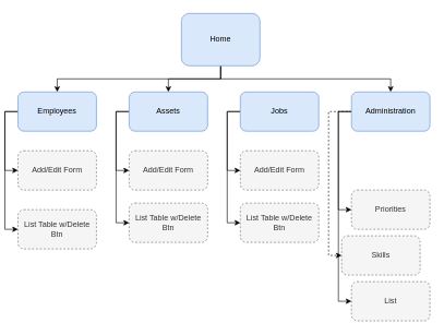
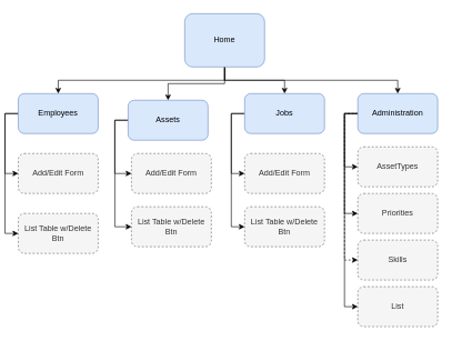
  <mxCell id="0" />
  <mxCell id="1" parent="0" />
  <mxCell id="2" style="edgeStyle=orthogonalEdgeStyle;rounded=0;orthogonalLoop=1;jettySize=auto;html=1;exitX=0.5;exitY=1;exitDx=0;exitDy=0;entryX=0.5;entryY=0;entryDx=0;entryDy=0;" edge="1" parent="1" source="6" target="9"><mxGeometry relative="1" as="geometry" /></mxCell>
+ <mxCell id="3" value="" style="edgeStyle=orthogonalEdgeStyle;rounded=0;orthogonalLoop=1;jettySize=auto;html=1;" edge="1" parent="1" source="6" target="15"><mxGeometry relative="1" as="geometry" /></mxCell>
  <mxCell id="4" style="edgeStyle=orthogonalEdgeStyle;rounded=0;orthogonalLoop=1;jettySize=auto;html=1;exitX=0.5;exitY=1;exitDx=0;exitDy=0;entryX=0.5;entryY=0;entryDx=0;entryDy=0;" edge="1" parent="1" source="6" target="20"><mxGeometry relative="1" as="geometry" /></mxCell>
  <mxCell id="5" style="edgeStyle=orthogonalEdgeStyle;rounded=0;orthogonalLoop=1;jettySize=auto;html=1;exitX=0.5;exitY=1;exitDx=0;exitDy=0;" edge="1" parent="1" source="6" target="12"><mxGeometry relative="1" as="geometry" /></mxCell>
  <mxCell id="6" value="Home" style="rounded=1;whiteSpace=wrap;html=1;fillColor=#dae8fc;strokeColor=#6c8ebf;" vertex="1" parent="1"><mxGeometry x="270" y="20" width="120" height="80" as="geometry" /></mxCell>
  <mxCell id="7" style="edgeStyle=orthogonalEdgeStyle;rounded=0;orthogonalLoop=1;jettySize=auto;html=1;exitX=0;exitY=0.5;exitDx=0;exitDy=0;entryX=0;entryY=0.5;entryDx=0;entryDy=0;" edge="1" parent="1" source="9" target="21"><mxGeometry relative="1" as="geometry" /></mxCell>
  <mxCell id="8" style="edgeStyle=orthogonalEdgeStyle;rounded=0;orthogonalLoop=1;jettySize=auto;html=1;exitX=0;exitY=0.5;exitDx=0;exitDy=0;entryX=0;entryY=0.5;entryDx=0;entryDy=0;" edge="1" parent="1" source="9" target="22"><mxGeometry relative="1" as="geometry" /></mxCell>
  <mxCell id="9" value="Employees" style="rounded=1;whiteSpace=wrap;html=1;fillColor=#dae8fc;strokeColor=#6c8ebf;" vertex="1" parent="1"><mxGeometry x="20" y="140" width="120" height="60" as="geometry" /></mxCell>
  <mxCell id="10" style="edgeStyle=orthogonalEdgeStyle;rounded=0;orthogonalLoop=1;jettySize=auto;html=1;exitX=0;exitY=0.5;exitDx=0;exitDy=0;entryX=0;entryY=0.5;entryDx=0;entryDy=0;" edge="1" parent="1" source="12" target="23"><mxGeometry relative="1" as="geometry" /></mxCell>
  <mxCell id="11" style="edgeStyle=orthogonalEdgeStyle;rounded=0;orthogonalLoop=1;jettySize=auto;html=1;exitX=0;exitY=0.5;exitDx=0;exitDy=0;entryX=0;entryY=0.5;entryDx=0;entryDy=0;" edge="1" parent="1" source="12" target="24"><mxGeometry relative="1" as="geometry" /></mxCell>
- <mxCell id="12" value="Assets" style="rounded=1;whiteSpace=wrap;html=1;fillColor=#dae8fc;strokeColor=#6c8ebf;" vertex="1" parent="1"><mxGeometry x="190" y="140" width="120" height="60" as="geometry" /></mxCell>
+ <mxCell id="12" value="Assets" style="rounded=1;whiteSpace=wrap;html=1;fillColor=#dae8fc;strokeColor=#6c8ebf;" vertex="1" parent="1"><mxGeometry x="185" y="150" width="120" height="60" as="geometry" /></mxCell>
  <mxCell id="13" style="edgeStyle=orthogonalEdgeStyle;rounded=0;orthogonalLoop=1;jettySize=auto;html=1;exitX=0;exitY=0.5;exitDx=0;exitDy=0;entryX=0;entryY=0.5;entryDx=0;entryDy=0;" edge="1" parent="1" source="15" target="25"><mxGeometry relative="1" as="geometry" /></mxCell>
  <mxCell id="14" style="edgeStyle=orthogonalEdgeStyle;rounded=0;orthogonalLoop=1;jettySize=auto;html=1;exitX=0;exitY=0.5;exitDx=0;exitDy=0;entryX=0;entryY=0.5;entryDx=0;entryDy=0;" edge="1" parent="1" source="15" target="26"><mxGeometry relative="1" as="geometry" /></mxCell>
  <mxCell id="15" value="Jobs" style="rounded=1;whiteSpace=wrap;html=1;fillColor=#dae8fc;strokeColor=#6c8ebf;" vertex="1" parent="1"><mxGeometry x="360" y="140" width="120" height="60" as="geometry" /></mxCell>
+ <mxCell id="16" style="edgeStyle=orthogonalEdgeStyle;rounded=0;orthogonalLoop=1;jettySize=auto;html=1;exitX=0;exitY=0.5;exitDx=0;exitDy=0;entryX=0;entryY=0.5;entryDx=0;entryDy=0;" edge="1" parent="1" source="20" target="27"><mxGeometry relative="1" as="geometry" /></mxCell>
  <mxCell id="17" style="edgeStyle=orthogonalEdgeStyle;rounded=0;orthogonalLoop=1;jettySize=auto;html=1;exitX=0;exitY=0.5;exitDx=0;exitDy=0;entryX=0;entryY=0.5;entryDx=0;entryDy=0;" edge="1" parent="1" source="20" target="28"><mxGeometry relative="1" as="geometry" /></mxCell>
  <mxCell id="18" style="edgeStyle=orthogonalEdgeStyle;rounded=0;orthogonalLoop=1;jettySize=auto;html=1;exitX=0;exitY=0.5;exitDx=0;exitDy=0;entryX=0;entryY=0.5;entryDx=0;entryDy=0;dashed=1;" edge="1" parent="1" source="20" target="29"><mxGeometry relative="1" as="geometry" /></mxCell>
  <mxCell id="19" style="edgeStyle=orthogonalEdgeStyle;rounded=0;orthogonalLoop=1;jettySize=auto;html=1;exitX=0;exitY=0.5;exitDx=0;exitDy=0;entryX=0;entryY=0.5;entryDx=0;entryDy=0;" edge="1" parent="1" source="20" target="30"><mxGeometry relative="1" as="geometry" /></mxCell>
  <mxCell id="20" value="Administration" style="rounded=1;whiteSpace=wrap;html=1;fillColor=#dae8fc;strokeColor=#6c8ebf;" vertex="1" parent="1"><mxGeometry x="530" y="140" width="120" height="60" as="geometry" /></mxCell>
  <mxCell id="21" value="Add/Edit Form" style="rounded=1;whiteSpace=wrap;html=1;dashed=1;fillColor=#f5f5f5;fontColor=#333333;strokeColor=#666666;" vertex="1" parent="1"><mxGeometry x="20" y="230" width="120" height="60" as="geometry" /></mxCell>
  <mxCell id="22" value="List Table w/Delete Btn" style="rounded=1;whiteSpace=wrap;html=1;dashed=1;fillColor=#f5f5f5;fontColor=#333333;strokeColor=#666666;" vertex="1" parent="1"><mxGeometry x="20" y="320" width="120" height="60" as="geometry" /></mxCell>
  <mxCell id="23" value="Add/Edit Form" style="rounded=1;whiteSpace=wrap;html=1;dashed=1;fillColor=#f5f5f5;fontColor=#333333;strokeColor=#666666;" vertex="1" parent="1"><mxGeometry x="190" y="230" width="120" height="60" as="geometry" /></mxCell>
  <mxCell id="24" value="List Table w/Delete Btn" style="rounded=1;whiteSpace=wrap;html=1;dashed=1;fillColor=#f5f5f5;fontColor=#333333;strokeColor=#666666;" vertex="1" parent="1"><mxGeometry x="190" y="310" width="120" height="60" as="geometry" /></mxCell>
  <mxCell id="25" value="Add/Edit Form" style="rounded=1;whiteSpace=wrap;html=1;dashed=1;fillColor=#f5f5f5;fontColor=#333333;strokeColor=#666666;" vertex="1" parent="1"><mxGeometry x="360" y="230" width="120" height="60" as="geometry" /></mxCell>
  <mxCell id="26" value="List Table w/Delete Btn" style="rounded=1;whiteSpace=wrap;html=1;dashed=1;fillColor=#f5f5f5;fontColor=#333333;strokeColor=#666666;" vertex="1" parent="1"><mxGeometry x="360" y="310" width="120" height="60" as="geometry" /></mxCell>
+ <mxCell id="27" value="AssetTypes" style="rounded=1;whiteSpace=wrap;html=1;dashed=1;fillColor=#f5f5f5;fontColor=#333333;strokeColor=#666666;" vertex="1" parent="1"><mxGeometry x="530" y="220" width="120" height="60" as="geometry" /></mxCell>
  <mxCell id="28" value="Priorities" style="rounded=1;whiteSpace=wrap;html=1;dashed=1;fillColor=#f5f5f5;fontColor=#333333;strokeColor=#666666;" vertex="1" parent="1"><mxGeometry x="530" y="290" width="120" height="60" as="geometry" /></mxCell>
- <mxCell id="29" value="Skills" style="rounded=1;whiteSpace=wrap;html=1;dashed=1;fillColor=#f5f5f5;fontColor=#333333;strokeColor=#666666;" vertex="1" parent="1"><mxGeometry x="515" y="360" width="120" height="60" as="geometry" /></mxCell>
+ <mxCell id="29" value="Skills" style="rounded=1;whiteSpace=wrap;html=1;dashed=1;fillColor=#f5f5f5;fontColor=#333333;strokeColor=#666666;" vertex="1" parent="1"><mxGeometry x="530" y="360" width="120" height="60" as="geometry" /></mxCell>
  <mxCell id="30" value="List" style="rounded=1;whiteSpace=wrap;html=1;dashed=1;fillColor=#f5f5f5;fontColor=#333333;strokeColor=#666666;" vertex="1" parent="1"><mxGeometry x="530" y="430" width="120" height="60" as="geometry" /></mxCell>
